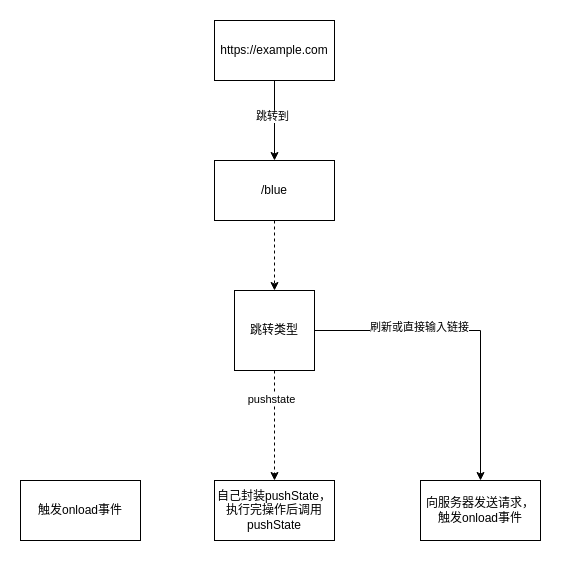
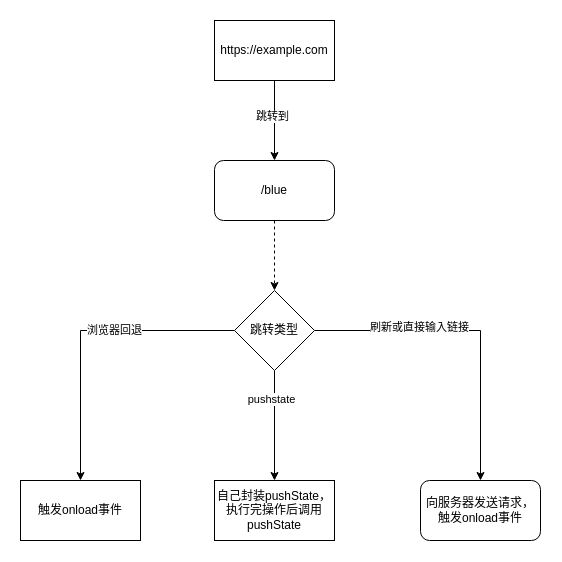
  <mxCell id="0" />
  <mxCell id="1" parent="0" />
  <mxCell id="2" value="" style="edgeStyle=orthogonalEdgeStyle;rounded=0;orthogonalLoop=1;jettySize=auto;html=1;" edge="1" parent="1" source="4" target="6"><mxGeometry relative="1" as="geometry" /></mxCell>
  <mxCell id="3" value="跳转到" style="edgeLabel;html=1;align=center;verticalAlign=middle;resizable=0;points=[];" vertex="1" connectable="0" parent="2"><mxGeometry x="-0.125" y="-3" relative="1" as="geometry"><mxPoint as="offset" /></mxGeometry></mxCell>
  <mxCell id="4" value="https://example.com" style="rounded=0;whiteSpace=wrap;html=1;" vertex="1" parent="1"><mxGeometry x="214" y="20" width="120" height="60" as="geometry" /></mxCell>
  <mxCell id="5" value="" style="edgeStyle=orthogonalEdgeStyle;rounded=0;orthogonalLoop=1;jettySize=auto;html=1;dashed=1;" edge="1" parent="1" source="6" target="13"><mxGeometry relative="1" as="geometry" /></mxCell>
- <mxCell id="6" value="/blue" style="whiteSpace=wrap;html=1;rounded=0;" vertex="1" parent="1"><mxGeometry x="214" y="160" width="120" height="60" as="geometry" /></mxCell>
+ <mxCell id="6" value="/blue" style="whiteSpace=wrap;html=1;rounded=1;" vertex="1" parent="1"><mxGeometry x="214" y="160" width="120" height="60" as="geometry" /></mxCell>
  <mxCell id="7" value="" style="edgeStyle=orthogonalEdgeStyle;rounded=0;orthogonalLoop=1;jettySize=auto;html=1;" edge="1" parent="1" source="13" target="14"><mxGeometry relative="1" as="geometry" /></mxCell>
  <mxCell id="8" value="刷新或直接输入链接" style="edgeLabel;html=1;align=center;verticalAlign=middle;resizable=0;points=[];" vertex="1" connectable="0" parent="7"><mxGeometry x="-0.342" y="4" relative="1" as="geometry"><mxPoint as="offset" /></mxGeometry></mxCell>
- <mxCell id="9" value="" style="edgeStyle=orthogonalEdgeStyle;rounded=0;orthogonalLoop=1;jettySize=auto;html=1;dashed=1;" edge="1" parent="1" source="13" target="15"><mxGeometry relative="1" as="geometry" /></mxCell>
+ <mxCell id="9" value="" style="edgeStyle=orthogonalEdgeStyle;rounded=0;orthogonalLoop=1;jettySize=auto;html=1;" edge="1" parent="1" source="13" target="15"><mxGeometry relative="1" as="geometry" /></mxCell>
  <mxCell id="10" value="pushstate" style="edgeLabel;html=1;align=center;verticalAlign=middle;resizable=0;points=[];" vertex="1" connectable="0" parent="9"><mxGeometry x="-0.491" y="-4" relative="1" as="geometry"><mxPoint as="offset" /></mxGeometry></mxCell>
- <mxCell id="13" value="跳转类型" style="whiteSpace=wrap;html=1;rounded=0;" vertex="1" parent="1"><mxGeometry x="234" y="290" width="80" height="80" as="geometry" /></mxCell>
- <mxCell id="14" value="向服务器发送请求，触发onload事件" style="whiteSpace=wrap;html=1;rounded=0;" vertex="1" parent="1"><mxGeometry x="420" y="480" width="120" height="60" as="geometry" /></mxCell>
+ <mxCell id="11" value="" style="edgeStyle=orthogonalEdgeStyle;rounded=0;orthogonalLoop=1;jettySize=auto;html=1;" edge="1" parent="1" source="13" target="16"><mxGeometry relative="1" as="geometry" /></mxCell>
+ <mxCell id="12" value="浏览器回退" style="edgeLabel;html=1;align=center;verticalAlign=middle;resizable=0;points=[];" vertex="1" connectable="0" parent="11"><mxGeometry x="-0.204" y="-1" relative="1" as="geometry"><mxPoint as="offset" /></mxGeometry></mxCell>
+ <mxCell id="13" value="跳转类型" style="rhombus;whiteSpace=wrap;html=1;rounded=0;" vertex="1" parent="1"><mxGeometry x="234" y="290" width="80" height="80" as="geometry" /></mxCell>
+ <mxCell id="14" value="向服务器发送请求，触发onload事件" style="whiteSpace=wrap;html=1;rounded=1;" vertex="1" parent="1"><mxGeometry x="420" y="480" width="120" height="60" as="geometry" /></mxCell>
  <mxCell id="15" value="自己封装pushState，执行完操作后调用pushState" style="whiteSpace=wrap;html=1;rounded=0;" vertex="1" parent="1"><mxGeometry x="214" y="480" width="120" height="60" as="geometry" /></mxCell>
  <mxCell id="16" value="触发onload事件" style="whiteSpace=wrap;html=1;rounded=0;" vertex="1" parent="1"><mxGeometry x="20" y="480" width="120" height="60" as="geometry" /></mxCell>
